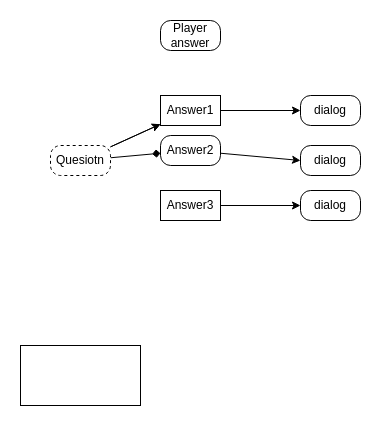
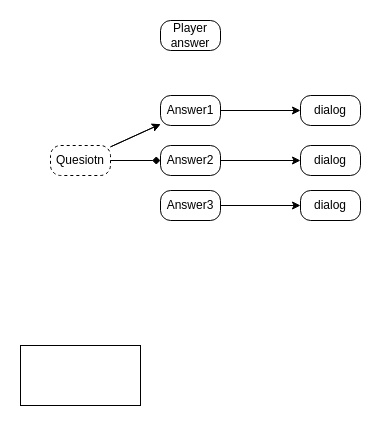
  <mxCell id="0" />
  <mxCell id="1" parent="0" />
  <mxCell id="2" value="" style="edgeStyle=none;html=1;" edge="1" parent="1" source="5" target="8"><mxGeometry relative="1" as="geometry" /></mxCell>
  <mxCell id="3" value="" style="edgeStyle=none;html=1;" edge="1" parent="1" source="5" target="8"><mxGeometry relative="1" as="geometry" /></mxCell>
  <mxCell id="4" style="edgeStyle=none;html=1;endArrow=diamond;" edge="1" parent="1" source="5" target="10"><mxGeometry relative="1" as="geometry" /></mxCell>
  <mxCell id="5" value="Quesiotn" style="rounded=1;whiteSpace=wrap;html=1;arcSize=34;dashed=1;" vertex="1" parent="1"><mxGeometry x="50" y="145" width="60" height="30" as="geometry" /></mxCell>
  <mxCell id="6" value="Player answer" style="rounded=1;whiteSpace=wrap;html=1;arcSize=34;" vertex="1" parent="1"><mxGeometry x="160" y="20" width="60" height="30" as="geometry" /></mxCell>
  <mxCell id="7" value="" style="edgeStyle=none;html=1;" edge="1" parent="1" source="8" target="13"><mxGeometry relative="1" as="geometry" /></mxCell>
- <mxCell id="8" value="Answer1" style="whiteSpace=wrap;html=1;arcSize=34;rounded=0;" vertex="1" parent="1"><mxGeometry x="160" y="95" width="60" height="30" as="geometry" /></mxCell>
+ <mxCell id="8" value="Answer1" style="rounded=1;whiteSpace=wrap;html=1;arcSize=34;" vertex="1" parent="1"><mxGeometry x="160" y="95" width="60" height="30" as="geometry" /></mxCell>
  <mxCell id="9" style="edgeStyle=none;html=1;entryX=0;entryY=0.5;entryDx=0;entryDy=0;" edge="1" parent="1" source="10" target="14"><mxGeometry relative="1" as="geometry" /></mxCell>
- <mxCell id="10" value="Answer2" style="rounded=1;whiteSpace=wrap;html=1;arcSize=34;" vertex="1" parent="1"><mxGeometry x="160" y="135" width="60" height="30" as="geometry" /></mxCell>
+ <mxCell id="10" value="Answer2" style="rounded=1;whiteSpace=wrap;html=1;arcSize=34;" vertex="1" parent="1"><mxGeometry x="160" y="145" width="60" height="30" as="geometry" /></mxCell>
  <mxCell id="11" value="" style="edgeStyle=none;html=1;" edge="1" parent="1" source="12" target="15"><mxGeometry relative="1" as="geometry" /></mxCell>
- <mxCell id="12" value="Answer3" style="whiteSpace=wrap;html=1;arcSize=34;rounded=0;" vertex="1" parent="1"><mxGeometry x="160" y="190" width="60" height="30" as="geometry" /></mxCell>
+ <mxCell id="12" value="Answer3" style="rounded=1;whiteSpace=wrap;html=1;arcSize=34;" vertex="1" parent="1"><mxGeometry x="160" y="190" width="60" height="30" as="geometry" /></mxCell>
  <mxCell id="13" value="dialog" style="rounded=1;whiteSpace=wrap;html=1;arcSize=34;" vertex="1" parent="1"><mxGeometry x="300" y="95" width="60" height="30" as="geometry" /></mxCell>
  <mxCell id="14" value="dialog" style="rounded=1;whiteSpace=wrap;html=1;arcSize=34;" vertex="1" parent="1"><mxGeometry x="300" y="145" width="60" height="30" as="geometry" /></mxCell>
  <mxCell id="15" value="dialog" style="rounded=1;whiteSpace=wrap;html=1;arcSize=34;" vertex="1" parent="1"><mxGeometry x="300" y="190" width="60" height="30" as="geometry" /></mxCell>
  <mxCell id="16" value="" style="rounded=0;whiteSpace=wrap;html=1;" vertex="1" parent="1"><mxGeometry x="20" y="345" width="120" height="60" as="geometry" /></mxCell>
